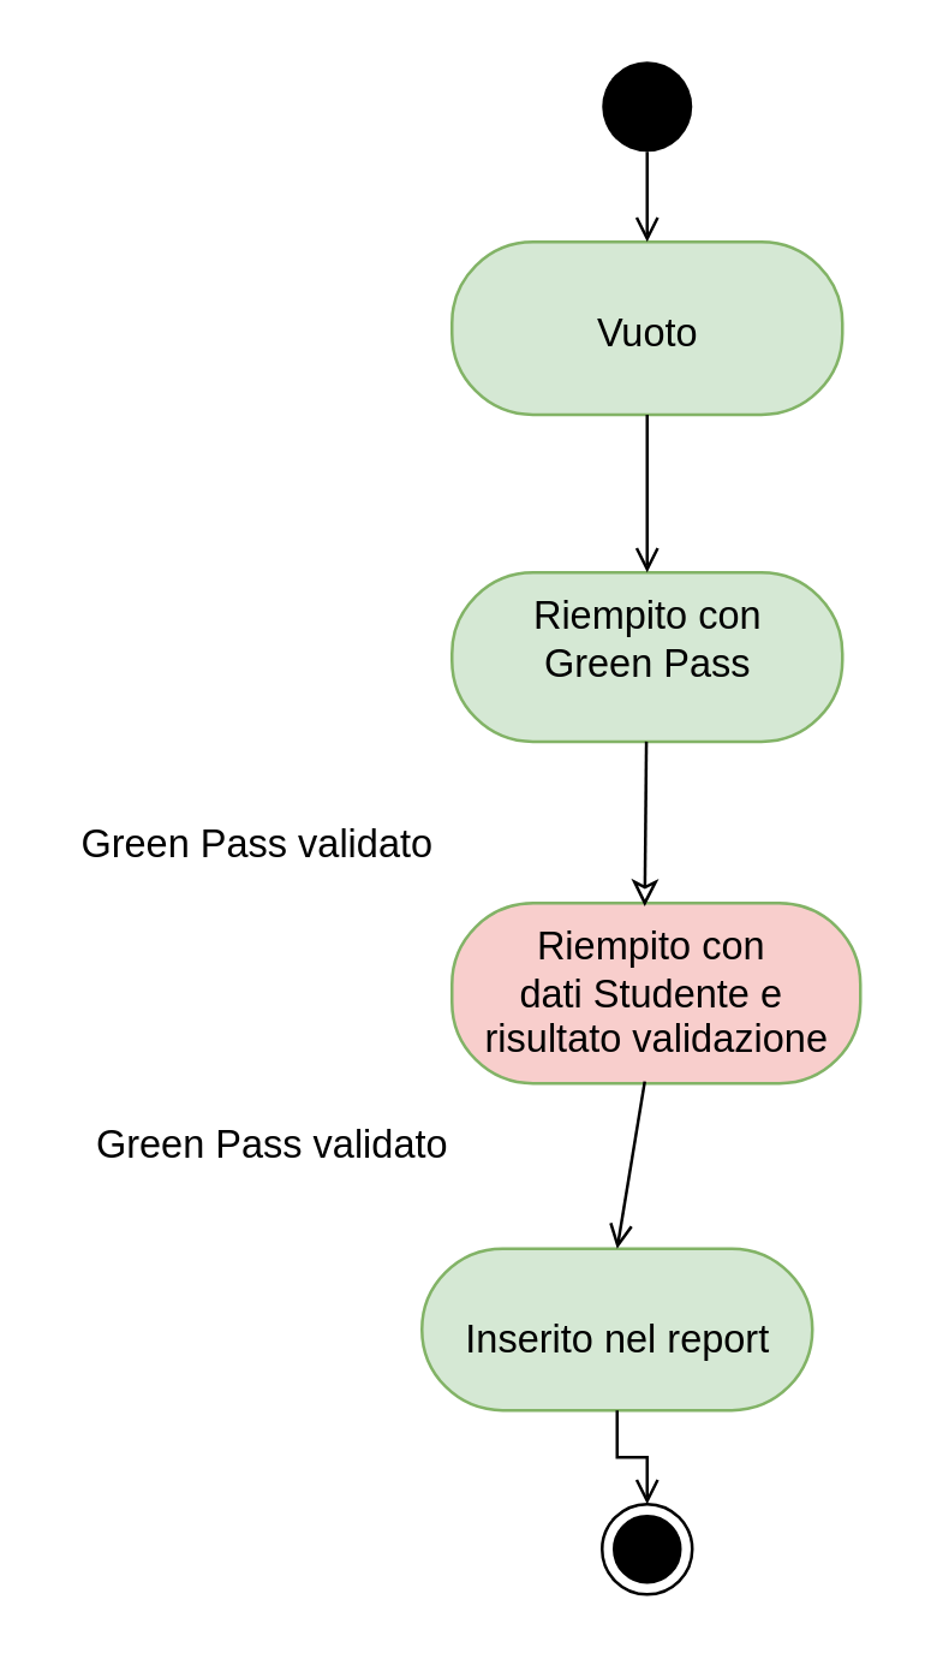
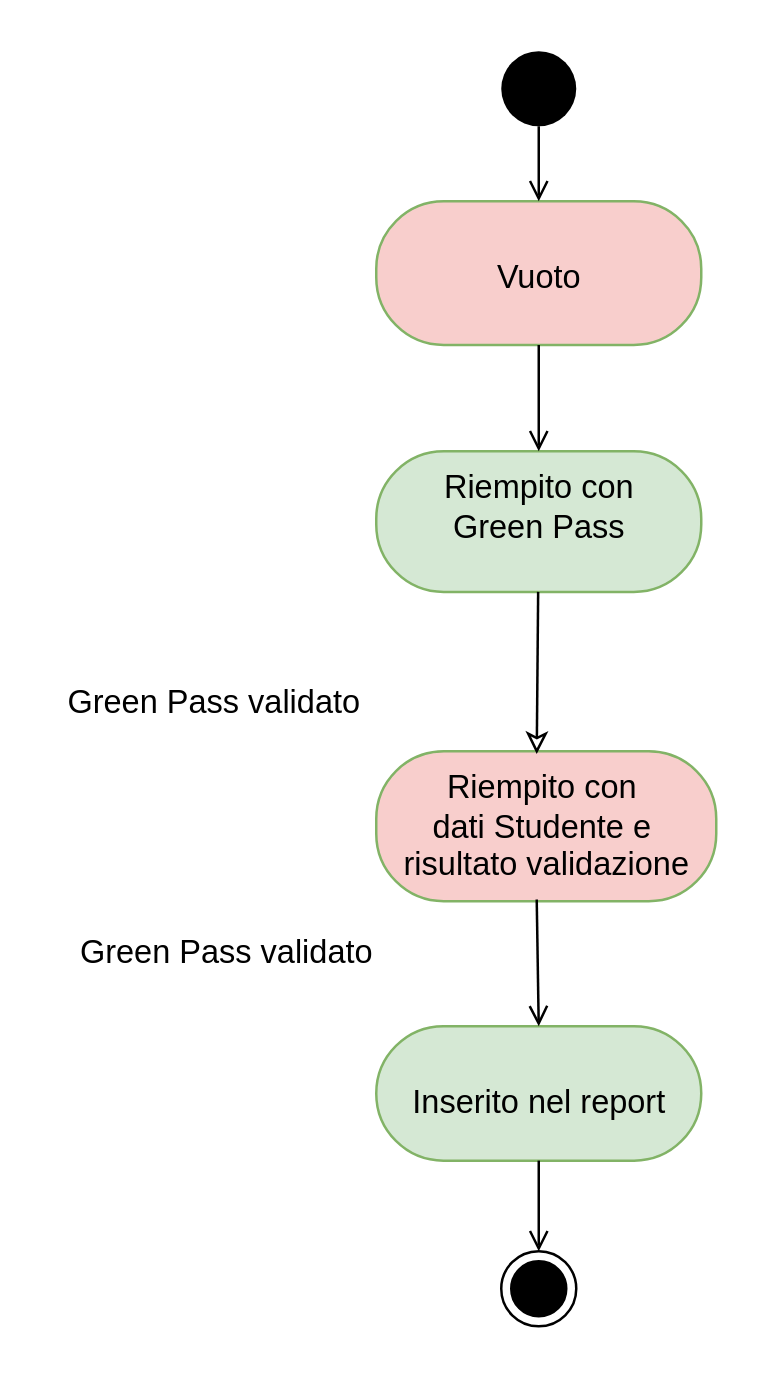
  <mxCell id="0" />
  <mxCell id="1" parent="0" />
  <mxCell id="2" value="" style="ellipse;fillColor=#000000;strokeColor=none;rotation=90;direction=south;" parent="1" vertex="1"><mxGeometry x="200" y="20" width="30" height="30" as="geometry" /></mxCell>
- <mxCell id="3" value="&lt;font style=&quot;font-size: 13px&quot;&gt;&lt;br&gt;Vuoto&lt;/font&gt;" style="html=1;align=center;verticalAlign=top;rounded=1;absoluteArcSize=1;arcSize=54;dashed=0;fillColor=#d5e8d4;strokeColor=#82b366;" parent="1" vertex="1"><mxGeometry x="150" y="80" width="130" height="57.5" as="geometry" /></mxCell>
+ <mxCell id="3" value="&lt;font style=&quot;font-size: 13px&quot;&gt;&lt;br&gt;Vuoto&lt;/font&gt;" style="html=1;align=center;verticalAlign=top;rounded=1;absoluteArcSize=1;arcSize=54;dashed=0;fillColor=#f8cecc;strokeColor=#82b366;" parent="1" vertex="1"><mxGeometry x="150" y="80" width="130" height="57.5" as="geometry" /></mxCell>
  <mxCell id="4" value="" style="ellipse;html=1;shape=endState;fillColor=#000000;strokeColor=#000000;" parent="1" vertex="1"><mxGeometry x="200" y="500" width="30" height="30" as="geometry" /></mxCell>
  <mxCell id="5" value="&lt;font style=&quot;font-size: 13px&quot;&gt;Green Pass validato&lt;/font&gt;" style="text;html=1;align=center;verticalAlign=middle;resizable=0;points=[];autosize=1;strokeColor=none;fillColor=none;" parent="1" vertex="1"><mxGeometry x="25" y="370" width="130" height="20" as="geometry" /></mxCell>
  <mxCell id="6" value="&lt;font style=&quot;font-size: 13px&quot;&gt;Riempito con&amp;nbsp;&lt;br&gt;dati Studente e&amp;nbsp;&lt;br&gt;risultato validazione&lt;/font&gt;" style="html=1;align=center;verticalAlign=top;rounded=1;absoluteArcSize=1;arcSize=54;dashed=0;fillColor=#f8cecc;strokeColor=#82b366;" parent="1" vertex="1"><mxGeometry x="150" y="300" width="136" height="60" as="geometry" /></mxCell>
- <mxCell id="7" value="&lt;font style=&quot;font-size: 13px&quot;&gt;Riempito con&lt;br&gt;Green Pass&lt;/font&gt;" style="html=1;align=center;verticalAlign=top;rounded=1;absoluteArcSize=1;arcSize=54;dashed=0;fillColor=#d5e8d4;strokeColor=#82b366;" parent="1" vertex="1"><mxGeometry x="150" y="190" width="130" height="56.25" as="geometry" /></mxCell>
- <mxCell id="8" value="&lt;font style=&quot;font-size: 13px&quot;&gt;&lt;br&gt;Inserito nel report&lt;/font&gt;" style="html=1;align=center;verticalAlign=top;rounded=1;absoluteArcSize=1;arcSize=54;dashed=0;fillColor=#d5e8d4;strokeColor=#82b366;" parent="1" vertex="1"><mxGeometry x="140" y="415" width="130" height="53.75" as="geometry" /></mxCell>
+ <mxCell id="7" value="&lt;font style=&quot;font-size: 13px&quot;&gt;Riempito con&lt;br&gt;Green Pass&lt;/font&gt;" style="html=1;align=center;verticalAlign=top;rounded=1;absoluteArcSize=1;arcSize=54;dashed=0;fillColor=#d5e8d4;strokeColor=#82b366;" parent="1" vertex="1"><mxGeometry x="150" y="180" width="130" height="56.25" as="geometry" /></mxCell>
+ <mxCell id="8" value="&lt;font style=&quot;font-size: 13px&quot;&gt;&lt;br&gt;Inserito nel report&lt;/font&gt;" style="html=1;align=center;verticalAlign=top;rounded=1;absoluteArcSize=1;arcSize=54;dashed=0;fillColor=#d5e8d4;strokeColor=#82b366;" parent="1" vertex="1"><mxGeometry x="150" y="410" width="130" height="53.75" as="geometry" /></mxCell>
  <mxCell id="9" value="" style="html=1;verticalAlign=bottom;labelBackgroundColor=none;endArrow=open;endFill=0;rounded=0;edgeStyle=orthogonalEdgeStyle;exitX=0.5;exitY=0;exitDx=0;exitDy=0;" parent="1" source="2" edge="1"><mxGeometry width="160" relative="1" as="geometry"><mxPoint x="176" y="140" as="sourcePoint" /><mxPoint x="215" y="80" as="targetPoint" /></mxGeometry></mxCell>
  <mxCell id="10" value="" style="html=1;verticalAlign=bottom;labelBackgroundColor=none;endArrow=open;endFill=0;rounded=0;edgeStyle=orthogonalEdgeStyle;exitX=0.5;exitY=1;exitDx=0;exitDy=0;entryX=0.5;entryY=0;entryDx=0;entryDy=0;" parent="1" source="3" target="7" edge="1"><mxGeometry width="160" relative="1" as="geometry"><mxPoint x="214.5" y="150" as="sourcePoint" /><mxPoint x="214.5" y="180" as="targetPoint" /></mxGeometry></mxCell>
  <mxCell id="11" value="" style="html=1;verticalAlign=bottom;labelBackgroundColor=none;endArrow=classic;endFill=0;rounded=0;entryX=0.472;entryY=0.018;entryDx=0;entryDy=0;entryPerimeter=0;" parent="1" source="7" target="6" edge="1"><mxGeometry width="160" relative="1" as="geometry"><mxPoint x="214.5" y="247.5" as="sourcePoint" /><mxPoint x="214.5" y="300" as="targetPoint" /></mxGeometry></mxCell>
  <mxCell id="12" value="" style="html=1;verticalAlign=bottom;labelBackgroundColor=none;endArrow=open;endFill=0;rounded=0;exitX=0.472;exitY=0.989;exitDx=0;exitDy=0;entryX=0.5;entryY=0;entryDx=0;entryDy=0;exitPerimeter=0;" parent="1" source="6" target="8" edge="1"><mxGeometry width="160" relative="1" as="geometry"><mxPoint x="215" y="370" as="sourcePoint" /><mxPoint x="215" y="410" as="targetPoint" /></mxGeometry></mxCell>
  <mxCell id="13" value="" style="html=1;verticalAlign=bottom;labelBackgroundColor=none;endArrow=open;endFill=0;rounded=0;edgeStyle=orthogonalEdgeStyle;" parent="1" source="8" target="4" edge="1"><mxGeometry width="160" relative="1" as="geometry"><mxPoint x="214.5" y="463.75" as="sourcePoint" /><mxPoint x="214.5" y="516.25" as="targetPoint" /></mxGeometry></mxCell>
  <mxCell id="14" value="&lt;font style=&quot;font-size: 13px&quot;&gt;Green Pass validato&lt;/font&gt;" style="text;html=1;align=center;verticalAlign=middle;resizable=0;points=[];autosize=1;strokeColor=none;fillColor=none;" vertex="1" parent="1"><mxGeometry x="20" y="270" width="130" height="20" as="geometry" /></mxCell>
